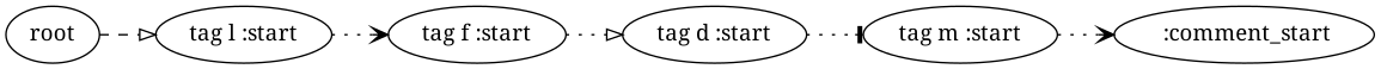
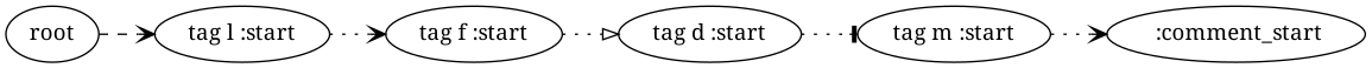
  digraph {
    fontname="Noto Serif"
    rankdir=LR
    node [fontname="Noto Serif"]
    edge [arrowhead=onormal fontname="Noto Serif" style=dotted]
    n1 [label=root]
    n2 [label="tag l :start"]
    n3 [label="tag f :start"]
    n4 [label="tag d :start"]
    n5 [label="tag m :start"]
    n6 [label=" :comment_start"]
-   n1 -> n2 [style=dashed]
+   n1 -> n2 [arrowhead=vee style=dashed]
    n2 -> n3 [arrowhead=vee]
    n3 -> n4
    n4 -> n5 [arrowhead=tee]
    n5 -> n6 [arrowhead=vee]
  }
